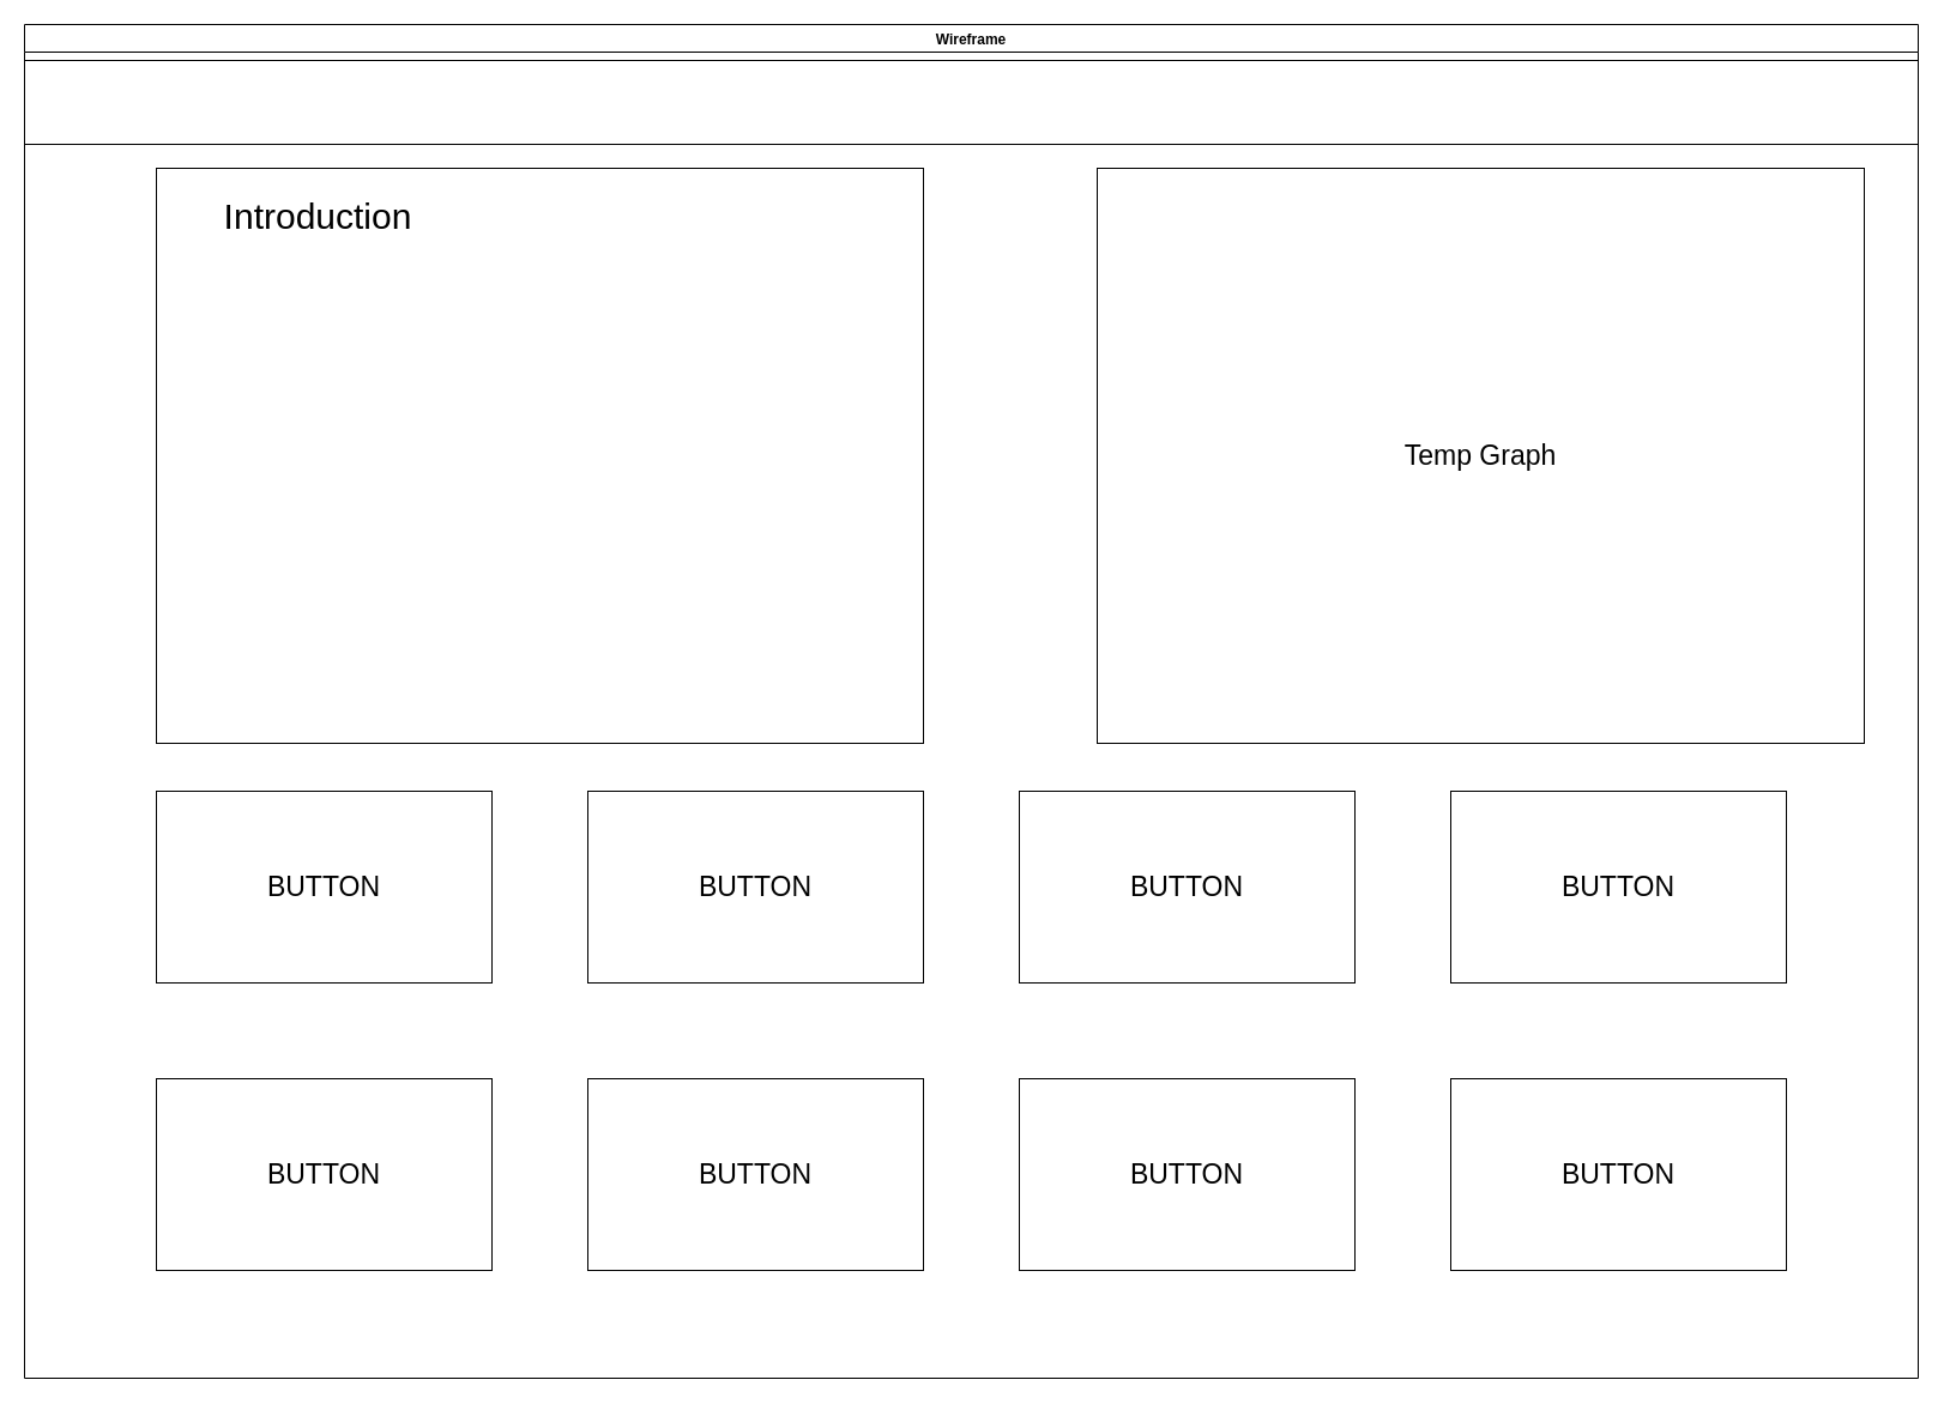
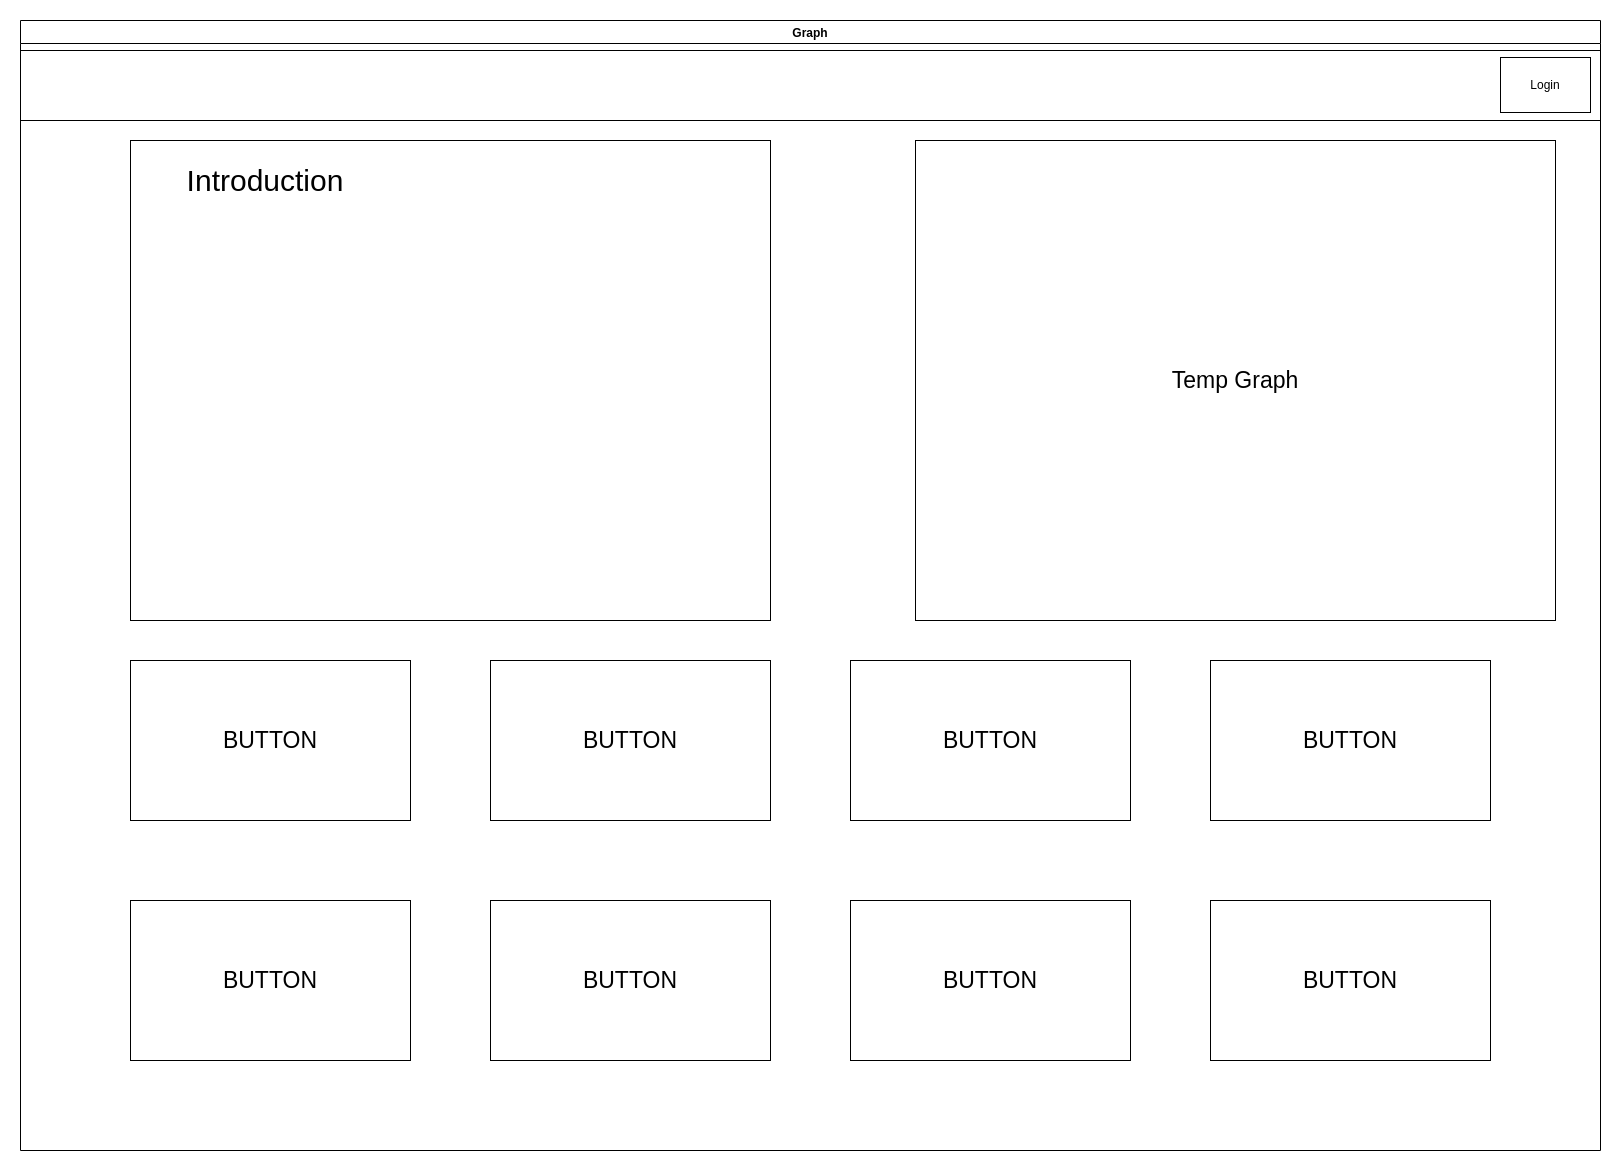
  <mxCell id="0" />
  <mxCell id="1" parent="0" />
- <mxCell id="2" value="Wireframe" style="swimlane;" parent="1" vertex="1"><mxGeometry x="20" y="20" width="1580" height="1130" as="geometry"><mxRectangle x="10" y="50" width="90" height="23" as="alternateBounds" /></mxGeometry></mxCell>
+ <mxCell id="2" value="Graph" style="swimlane;" parent="1" vertex="1"><mxGeometry x="20" y="20" width="1580" height="1130" as="geometry"><mxRectangle x="10" y="50" width="90" height="23" as="alternateBounds" /></mxGeometry></mxCell>
  <mxCell id="3" value="" style="rounded=0;whiteSpace=wrap;html=1;" parent="2" vertex="1"><mxGeometry y="30" width="1580" height="70" as="geometry" /></mxCell>
+ <mxCell id="4" value="Login" style="rounded=0;whiteSpace=wrap;html=1;" parent="2" vertex="1"><mxGeometry x="1480" y="37" width="90" height="55" as="geometry" /></mxCell>
  <mxCell id="5" value="&lt;font style=&quot;font-size: 23px&quot;&gt;BUTTON&lt;/font&gt;" style="rounded=0;whiteSpace=wrap;html=1;" parent="2" vertex="1"><mxGeometry x="110" y="640" width="280" height="160" as="geometry" /></mxCell>
  <mxCell id="6" value="&lt;span style=&quot;font-size: 23px&quot;&gt;BUTTON&lt;/span&gt;" style="rounded=0;whiteSpace=wrap;html=1;" parent="2" vertex="1"><mxGeometry x="470" y="640" width="280" height="160" as="geometry" /></mxCell>
  <mxCell id="7" value="&lt;span style=&quot;font-size: 23px&quot;&gt;BUTTON&lt;/span&gt;" style="rounded=0;whiteSpace=wrap;html=1;" parent="2" vertex="1"><mxGeometry x="830" y="640" width="280" height="160" as="geometry" /></mxCell>
  <mxCell id="8" value="&lt;span style=&quot;font-size: 23px&quot;&gt;BUTTON&lt;/span&gt;" style="rounded=0;whiteSpace=wrap;html=1;" parent="2" vertex="1"><mxGeometry x="1190" y="640" width="280" height="160" as="geometry" /></mxCell>
  <mxCell id="9" value="&lt;span style=&quot;font-size: 23px&quot;&gt;BUTTON&lt;/span&gt;" style="rounded=0;whiteSpace=wrap;html=1;" parent="2" vertex="1"><mxGeometry x="110" y="880" width="280" height="160" as="geometry" /></mxCell>
  <mxCell id="10" value="&lt;span style=&quot;font-size: 23px&quot;&gt;BUTTON&lt;/span&gt;" style="rounded=0;whiteSpace=wrap;html=1;" parent="2" vertex="1"><mxGeometry x="470" y="880" width="280" height="160" as="geometry" /></mxCell>
  <mxCell id="11" value="&lt;span style=&quot;font-size: 23px&quot;&gt;BUTTON&lt;/span&gt;" style="rounded=0;whiteSpace=wrap;html=1;" parent="2" vertex="1"><mxGeometry x="830" y="880" width="280" height="160" as="geometry" /></mxCell>
  <mxCell id="12" value="&lt;span style=&quot;font-size: 23px&quot;&gt;BUTTON&lt;/span&gt;" style="rounded=0;whiteSpace=wrap;html=1;" parent="2" vertex="1"><mxGeometry x="1190" y="880" width="280" height="160" as="geometry" /></mxCell>
  <mxCell id="13" value="Temp Graph" style="rounded=0;whiteSpace=wrap;html=1;fontSize=23;" parent="2" vertex="1"><mxGeometry x="895" y="120" width="640" height="480" as="geometry" /></mxCell>
  <mxCell id="14" value="" style="rounded=0;whiteSpace=wrap;html=1;" vertex="1" parent="2"><mxGeometry x="110" y="120" width="640" height="480" as="geometry" /></mxCell>
  <mxCell id="15" value="Introduction" style="text;html=1;strokeColor=none;fillColor=none;align=center;verticalAlign=middle;whiteSpace=wrap;rounded=0;fontSize=30;strokeWidth=0;" vertex="1" parent="2"><mxGeometry x="145" y="145" width="200" height="30" as="geometry" /></mxCell>
